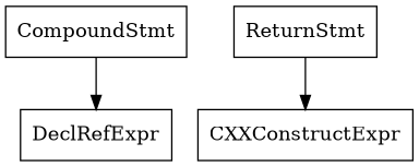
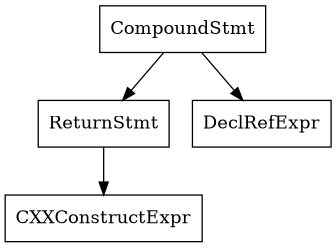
  digraph {
    node [shape=record]
    n1 [label="{CompoundStmt}"]
    n2 [label="{ReturnStmt}"]
    n3 [label="{DeclRefExpr}"]
    n4 [label="{CXXConstructExpr}"]
+   n1 -> n2
    n1 -> n3
    n2 -> n4
  }
